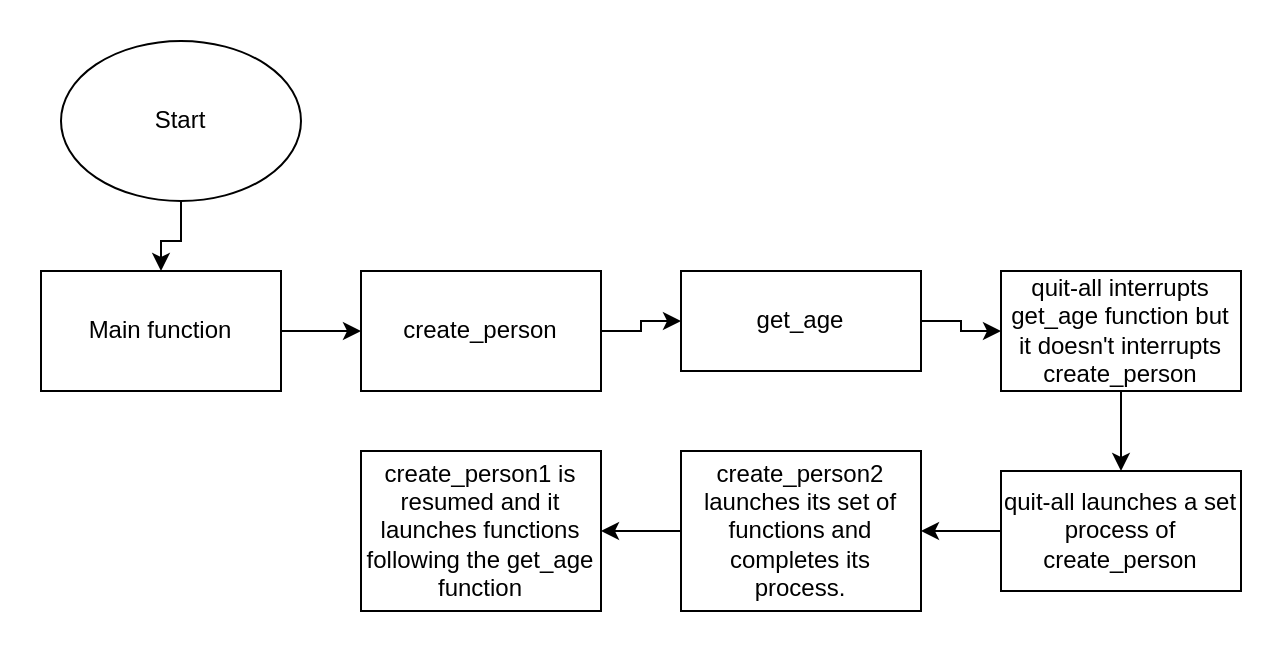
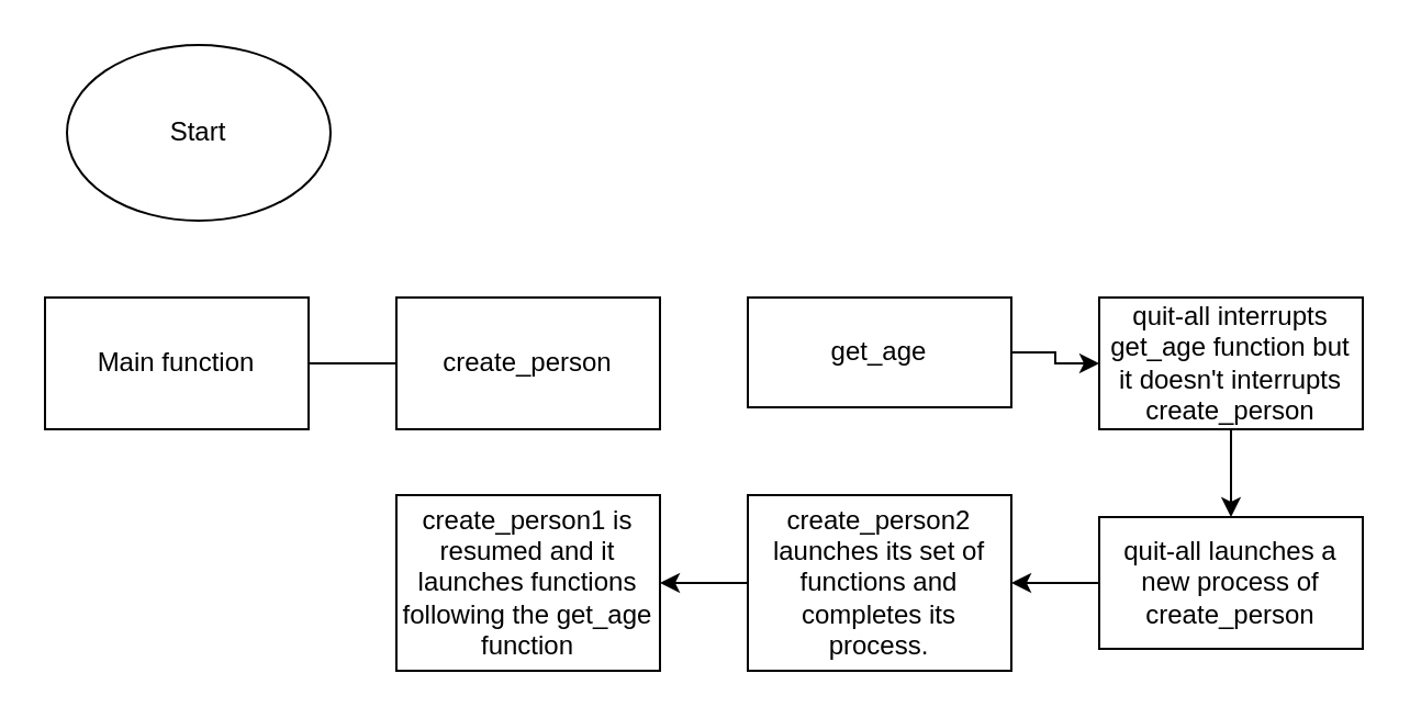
  <mxCell id="0" />
  <mxCell id="1" parent="0" />
- <mxCell id="2" value="" style="edgeStyle=orthogonalEdgeStyle;rounded=0;orthogonalLoop=1;jettySize=auto;html=1;" edge="1" parent="1" source="3" target="5"><mxGeometry relative="1" as="geometry" /></mxCell>
+ <mxCell id="2" value="" style="edgeStyle=orthogonalEdgeStyle;rounded=0;orthogonalLoop=1;jettySize=auto;html=1;endArrow=none;" edge="1" parent="1" source="3" target="5"><mxGeometry relative="1" as="geometry" /></mxCell>
  <mxCell id="3" value="Main function" style="rounded=0;whiteSpace=wrap;html=1;" vertex="1" parent="1"><mxGeometry x="20" y="135" width="120" height="60" as="geometry" /></mxCell>
- <mxCell id="4" value="" style="edgeStyle=orthogonalEdgeStyle;rounded=0;orthogonalLoop=1;jettySize=auto;html=1;" edge="1" parent="1" source="5" target="7"><mxGeometry relative="1" as="geometry" /></mxCell>
  <mxCell id="5" value="create_person" style="rounded=0;whiteSpace=wrap;html=1;" vertex="1" parent="1"><mxGeometry x="180" y="135" width="120" height="60" as="geometry" /></mxCell>
  <mxCell id="6" value="" style="edgeStyle=orthogonalEdgeStyle;rounded=0;orthogonalLoop=1;jettySize=auto;html=1;" edge="1" parent="1" source="7" target="9"><mxGeometry relative="1" as="geometry" /></mxCell>
  <mxCell id="7" value="get_age" style="rounded=0;whiteSpace=wrap;html=1;" vertex="1" parent="1"><mxGeometry x="340" y="135" width="120" height="50" as="geometry" /></mxCell>
  <mxCell id="8" value="" style="edgeStyle=orthogonalEdgeStyle;rounded=0;orthogonalLoop=1;jettySize=auto;html=1;" edge="1" parent="1" source="9" target="11"><mxGeometry relative="1" as="geometry" /></mxCell>
  <mxCell id="9" value="quit-all interrupts get_age function but it doesn't interrupts create_person&lt;br&gt;" style="rounded=0;whiteSpace=wrap;html=1;" vertex="1" parent="1"><mxGeometry x="500" y="135" width="120" height="60" as="geometry" /></mxCell>
  <mxCell id="10" value="" style="edgeStyle=orthogonalEdgeStyle;rounded=0;orthogonalLoop=1;jettySize=auto;html=1;" edge="1" parent="1" source="11" target="13"><mxGeometry relative="1" as="geometry" /></mxCell>
- <mxCell id="11" value="quit-all launches a set process of create_person" style="whiteSpace=wrap;html=1;rounded=0;" vertex="1" parent="1"><mxGeometry x="500" y="235" width="120" height="60" as="geometry" /></mxCell>
+ <mxCell id="11" value="quit-all launches a new process of create_person" style="whiteSpace=wrap;html=1;rounded=0;" vertex="1" parent="1"><mxGeometry x="500" y="235" width="120" height="60" as="geometry" /></mxCell>
  <mxCell id="12" value="" style="edgeStyle=orthogonalEdgeStyle;rounded=0;orthogonalLoop=1;jettySize=auto;html=1;" edge="1" parent="1" source="13" target="14"><mxGeometry relative="1" as="geometry" /></mxCell>
  <mxCell id="13" value="create_person2 launches its set of functions and completes its process." style="whiteSpace=wrap;html=1;rounded=0;" vertex="1" parent="1"><mxGeometry x="340" y="225" width="120" height="80" as="geometry" /></mxCell>
  <mxCell id="14" value="create_person1 is resumed and it launches functions following the get_age function" style="whiteSpace=wrap;html=1;rounded=0;" vertex="1" parent="1"><mxGeometry x="180" y="225" width="120" height="80" as="geometry" /></mxCell>
- <mxCell id="15" value="" style="edgeStyle=orthogonalEdgeStyle;rounded=0;orthogonalLoop=1;jettySize=auto;html=1;" edge="1" parent="1" source="16" target="3"><mxGeometry relative="1" as="geometry" /></mxCell>
  <mxCell id="16" value="Start" style="ellipse;whiteSpace=wrap;html=1;" vertex="1" parent="1"><mxGeometry x="30" y="20" width="120" height="80" as="geometry" /></mxCell>
